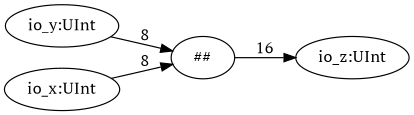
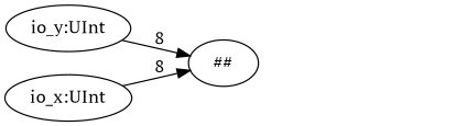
  digraph {
    rankdir=LR
    fontname="PT Serif"
    node [fontname="PT Serif"]
    edge [fontname="PT Serif"]
-   n1 [label="io_z:UInt"]
    n2 [label="##"]
    n3 [label="io_y:UInt"]
    n4 [label="io_x:UInt"]
-   n2 -> n1 [label=16]
    n3 -> n2 [label=8]
    n4 -> n2 [label=8]
  }
